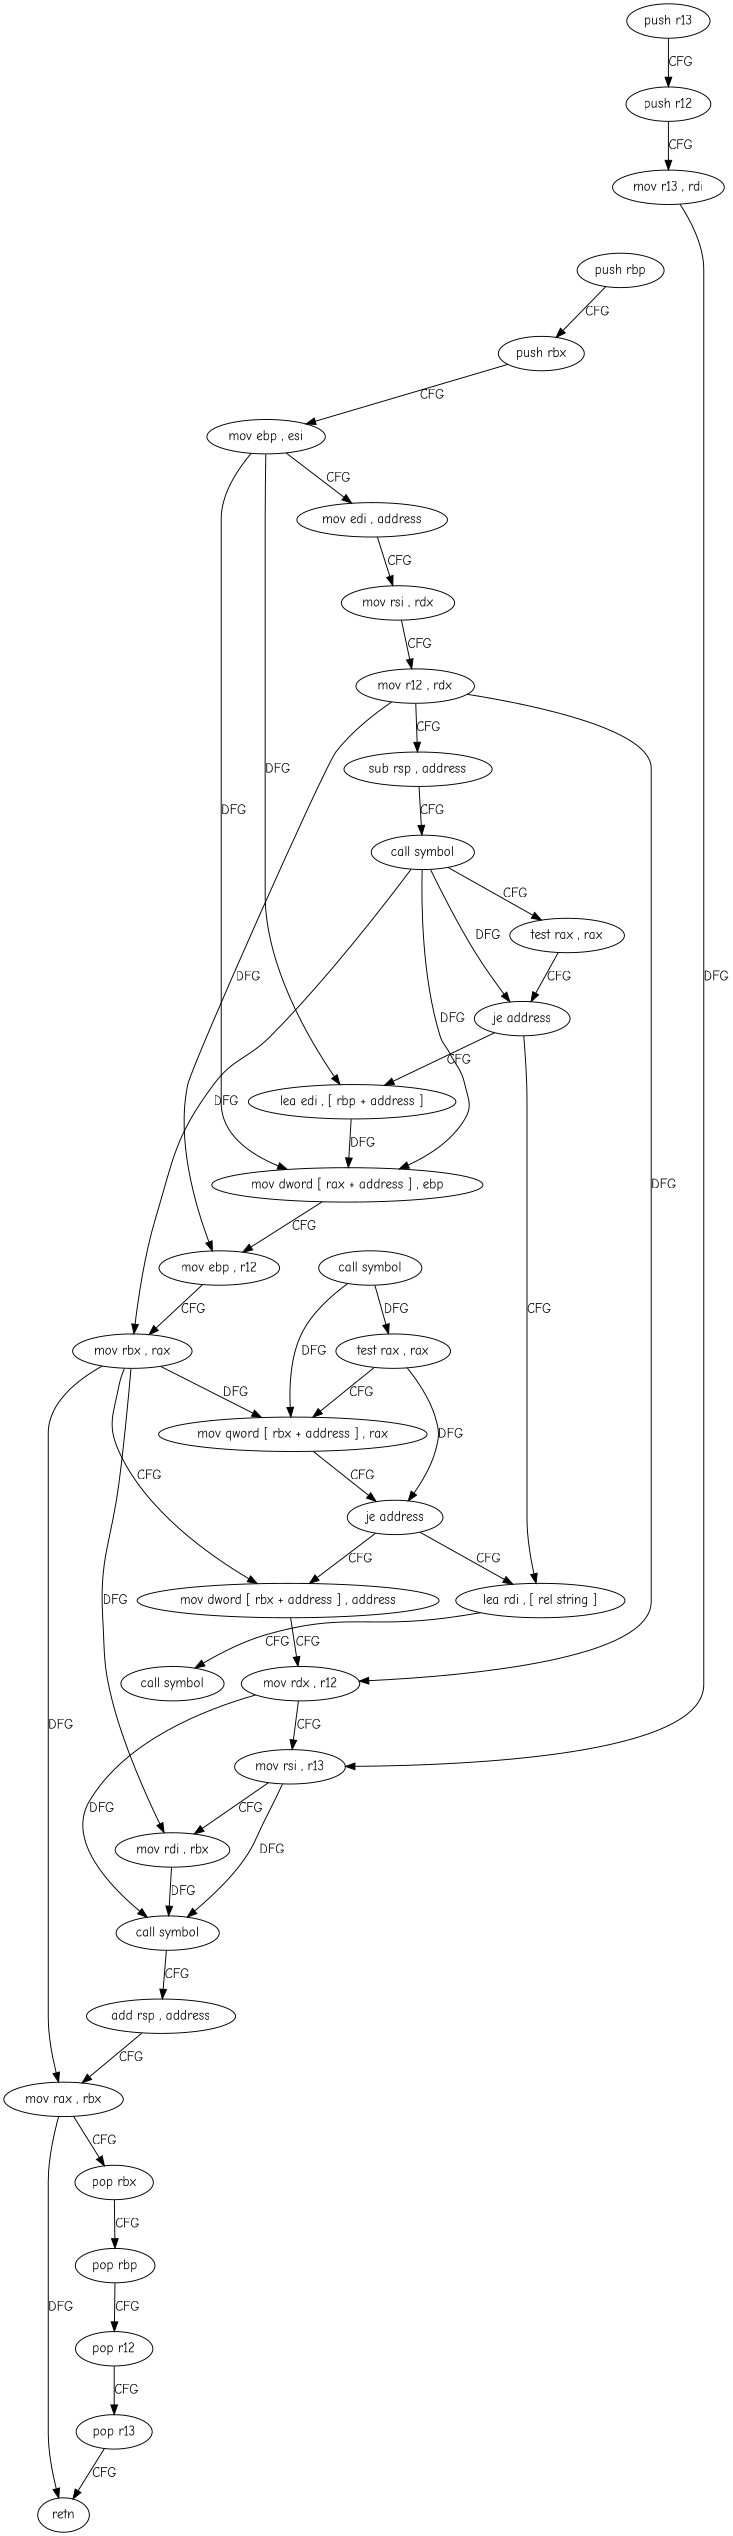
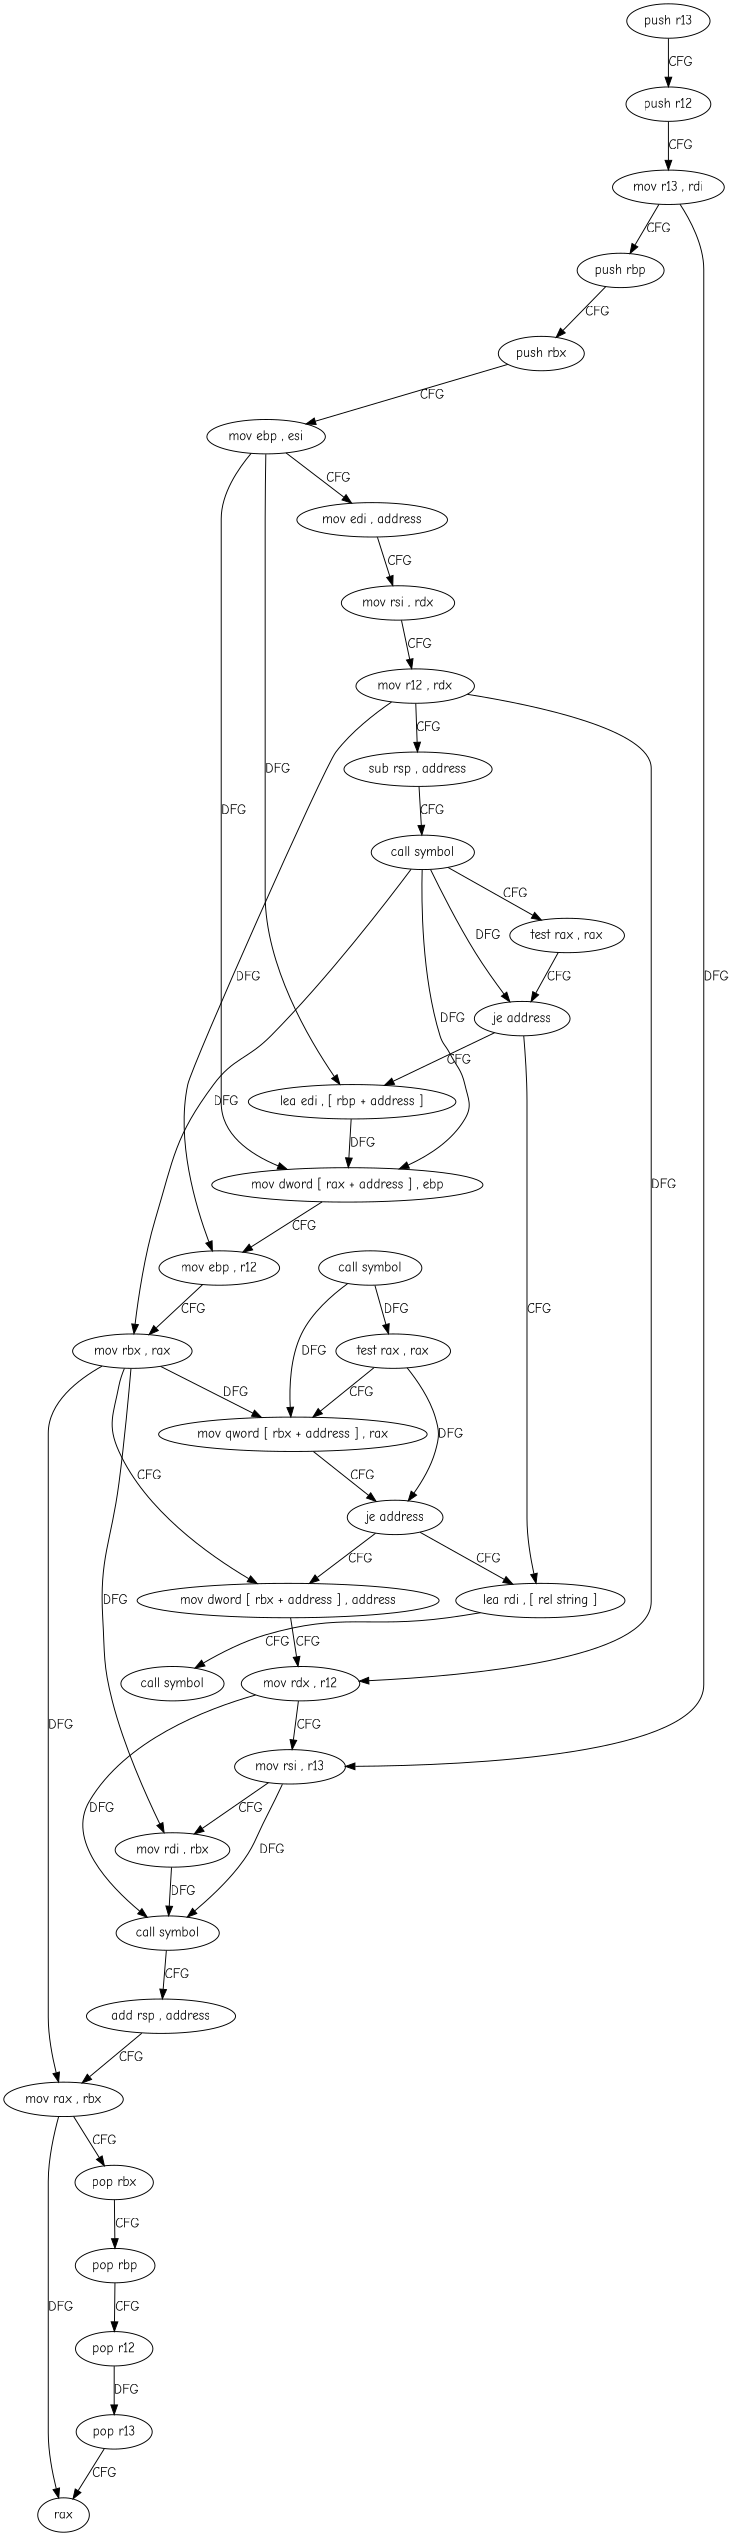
  digraph {
    fontname="Comic Neue"
    node [fontname="Comic Neue"]
    edge [fontname="Comic Neue"]
    n1 [label="push r13"]
    n2 [label="push r12"]
    n3 [label="mov r13 , rdi"]
    n4 [label="push rbp"]
    n5 [label="mov rsi , r13"]
    n6 [label="push rbx"]
    n7 [label="mov rdi , rbx"]
    n8 [label="call symbol"]
    n9 [label="mov ebp , esi"]
    n10 [label="mov edi , address"]
    n11 [label="lea edi , [ rbp + address ]"]
    n12 [label="mov dword [ rax + address ] , ebp"]
    n13 [label="mov rsi , rdx"]
    n14 [label="mov ebp , r12"]
    n15 [label="mov r12 , rdx"]
    n16 [label="sub rsp , address"]
    n17 [label="mov rdx , r12"]
    n18 [label="call symbol"]
    n19 [label="mov rbx , rax"]
    n20 [label="test rax , rax"]
    n21 [label="je address"]
    n22 [label="lea rdi , [ rel string ]"]
    n23 [label="mov qword [ rbx + address ] , rax"]
    n24 [label="mov dword [ rbx + address ] , address"]
    n25 [label="mov rax , rbx"]
    n26 [label="call symbol"]
    n27 [label="je address"]
    n28 [label="pop rbx"]
-   n29 [label=retn]
+   n29 [label=rax]
    n30 [label="call symbol"]
    n31 [label="test rax , rax"]
    n32 [label="add rsp , address"]
    n33 [label="pop rbp"]
    n34 [label="pop r12"]
    n35 [label="pop r13"]
    n1 -> n2 [label=CFG]
    n2 -> n3 [label=CFG]
+   n3 -> n4 [label=CFG]
    n3 -> n5 [label=DFG]
    n4 -> n6 [label=CFG]
    n5 -> n7 [label=CFG]
    n5 -> n8 [label=DFG]
    n6 -> n9 [label=CFG]
    n7 -> n8 [label=DFG]
    n8 -> n32 [label=CFG]
    n9 -> n10 [label=CFG]
    n9 -> n11 [label=DFG]
    n9 -> n12 [label=DFG]
    n10 -> n13 [label=CFG]
    n11 -> n12 [label=DFG]
    n12 -> n14 [label=CFG]
    n13 -> n15 [label=CFG]
    n14 -> n19 [label=CFG]
    n15 -> n14 [label=DFG]
    n15 -> n16 [label=CFG]
    n15 -> n17 [label=DFG]
    n16 -> n18 [label=CFG]
    n17 -> n5 [label=CFG]
    n17 -> n8 [label=DFG]
    n18 -> n12 [label=DFG]
    n18 -> n19 [label=DFG]
    n18 -> n20 [label=CFG]
    n18 -> n21 [label=DFG]
    n19 -> n7 [label=DFG]
    n19 -> n23 [label=DFG]
    n19 -> n24 [label=CFG]
    n19 -> n25 [label=DFG]
    n20 -> n21 [label=CFG]
    n21 -> n11 [label=CFG]
    n21 -> n22 [label=CFG]
    n22 -> n26 [label=CFG]
    n23 -> n27 [label=CFG]
    n24 -> n17 [label=CFG]
    n25 -> n28 [label=CFG]
    n25 -> n29 [label=DFG]
    n27 -> n22 [label=CFG]
    n27 -> n24 [label=CFG]
    n28 -> n33 [label=CFG]
    n30 -> n23 [label=DFG]
    n30 -> n31 [label=DFG]
    n31 -> n23 [label=CFG]
    n31 -> n27 [label=DFG]
    n32 -> n25 [label=CFG]
    n33 -> n34 [label=CFG]
-   n34 -> n35 [label=CFG]
+   n34 -> n35 [label=DFG]
    n35 -> n29 [label=CFG]
  }
